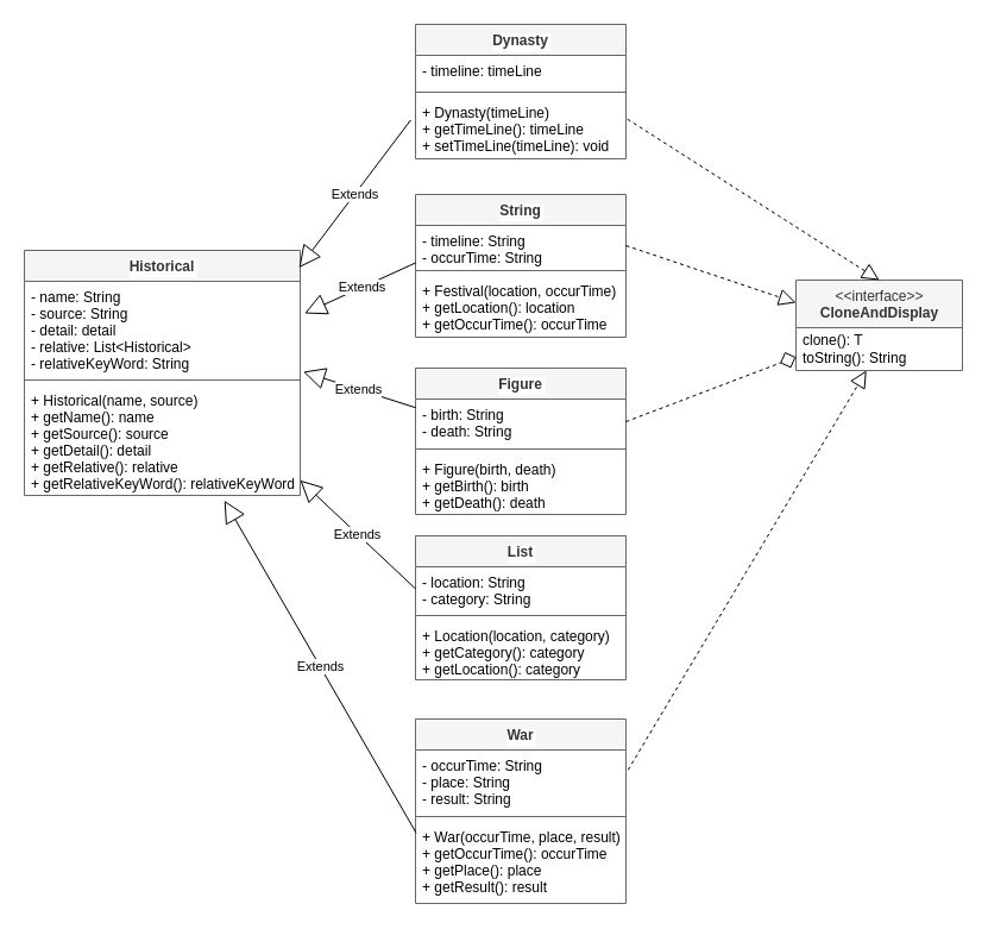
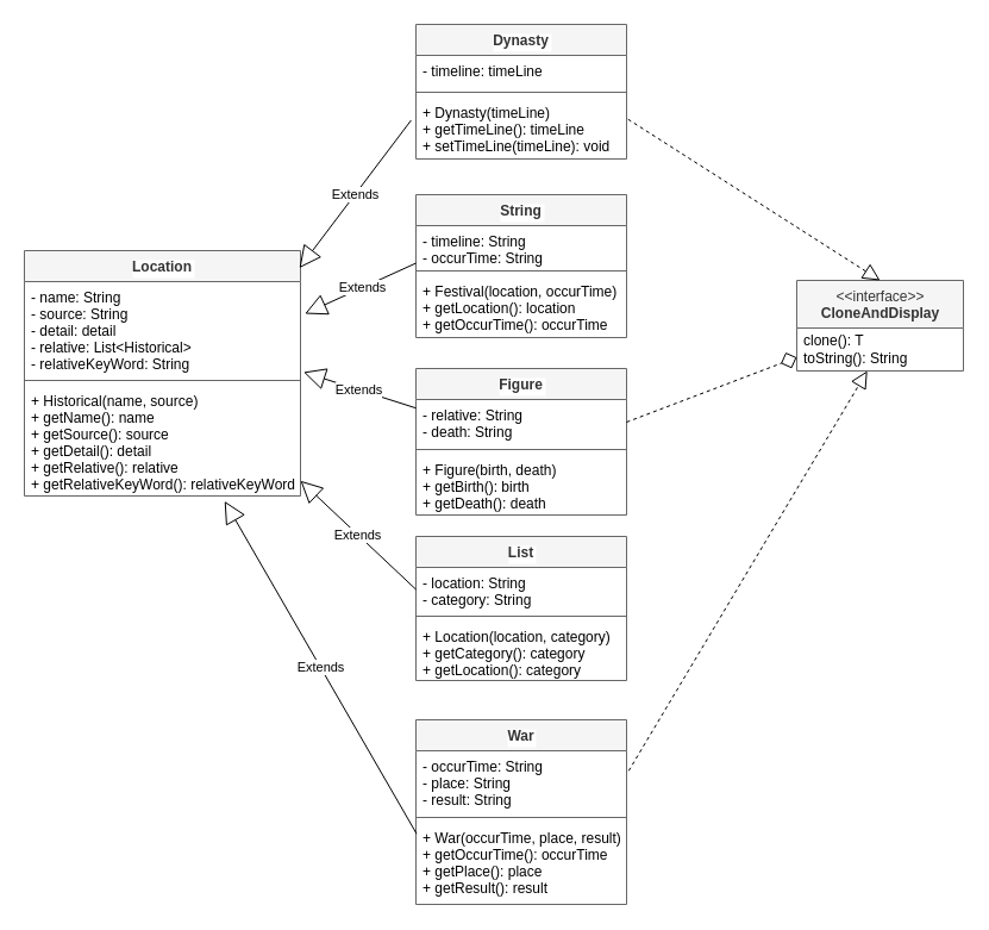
  <mxCell id="0" />
  <mxCell id="1" parent="0" />
  <mxCell id="2" value="Figure" style="swimlane;fontStyle=1;align=center;verticalAlign=top;childLayout=stackLayout;horizontal=1;startSize=26;horizontalStack=0;resizeParent=1;resizeParentMax=0;resizeLast=0;collapsible=1;marginBottom=0;strokeColor=#666666;labelBackgroundColor=#FFFFFF;fontColor=#333333;fillColor=#f5f5f5;rounded=0;" parent="1" vertex="1"><mxGeometry x="349" y="309" width="177" height="123" as="geometry" /></mxCell>
- <mxCell id="3" value="- birth: String&#10;- death: String" style="text;strokeColor=none;fillColor=none;align=left;verticalAlign=top;spacingLeft=4;spacingRight=4;overflow=hidden;rotatable=0;points=[[0,0.5],[1,0.5]];portConstraint=eastwest;fontColor=#000000;rounded=0;" parent="2" vertex="1"><mxGeometry y="26" width="177" height="38" as="geometry" /></mxCell>
+ <mxCell id="3" value="- relative: String&#10;- death: String" style="text;strokeColor=none;fillColor=none;align=left;verticalAlign=top;spacingLeft=4;spacingRight=4;overflow=hidden;rotatable=0;points=[[0,0.5],[1,0.5]];portConstraint=eastwest;fontColor=#000000;rounded=0;" parent="2" vertex="1"><mxGeometry y="26" width="177" height="38" as="geometry" /></mxCell>
  <mxCell id="4" value="" style="line;strokeWidth=1;fillColor=none;align=left;verticalAlign=middle;spacingTop=-1;spacingLeft=3;spacingRight=3;rotatable=0;labelPosition=right;points=[];portConstraint=eastwest;strokeColor=inherit;rounded=0;" parent="2" vertex="1"><mxGeometry y="64" width="177" height="8" as="geometry" /></mxCell>
  <mxCell id="5" value="+ Figure(birth, death)&#10;+ getBirth(): birth&#10;+ getDeath(): death&#10;&#10;" style="text;strokeColor=none;fillColor=none;align=left;verticalAlign=top;spacingLeft=4;spacingRight=4;overflow=hidden;rotatable=0;points=[[0,0.5],[1,0.5]];portConstraint=eastwest;fontColor=#000000;rounded=0;" parent="2" vertex="1"><mxGeometry y="72" width="177" height="51" as="geometry" /></mxCell>
- <mxCell id="6" value="Historical" style="swimlane;fontStyle=1;align=center;verticalAlign=top;childLayout=stackLayout;horizontal=1;startSize=26;horizontalStack=0;resizeParent=1;resizeParentMax=0;resizeLast=0;collapsible=1;marginBottom=0;strokeColor=#666666;labelBackgroundColor=#FFFFFF;fontColor=#333333;fillColor=#f5f5f5;rounded=0;" parent="1" vertex="1"><mxGeometry x="20" y="210" width="232" height="206" as="geometry" /></mxCell>
+ <mxCell id="6" value="Location" style="swimlane;fontStyle=1;align=center;verticalAlign=top;childLayout=stackLayout;horizontal=1;startSize=26;horizontalStack=0;resizeParent=1;resizeParentMax=0;resizeLast=0;collapsible=1;marginBottom=0;strokeColor=#666666;labelBackgroundColor=#FFFFFF;fontColor=#333333;fillColor=#f5f5f5;rounded=0;" parent="1" vertex="1"><mxGeometry x="20" y="210" width="232" height="206" as="geometry" /></mxCell>
  <mxCell id="7" value="- name: String&#10;- source: String&#10;- detail: detail&#10;- relative: List&lt;Historical&gt;&#10;- relativeKeyWord: String" style="text;strokeColor=none;fillColor=none;align=left;verticalAlign=top;spacingLeft=4;spacingRight=4;overflow=hidden;rotatable=0;points=[[0,0.5],[1,0.5]];portConstraint=eastwest;fontColor=#000000;rounded=0;" parent="6" vertex="1"><mxGeometry y="26" width="232" height="79" as="geometry" /></mxCell>
  <mxCell id="8" value="" style="line;strokeWidth=1;fillColor=none;align=left;verticalAlign=middle;spacingTop=-1;spacingLeft=3;spacingRight=3;rotatable=0;labelPosition=right;points=[];portConstraint=eastwest;strokeColor=inherit;rounded=0;" parent="6" vertex="1"><mxGeometry y="105" width="232" height="8" as="geometry" /></mxCell>
  <mxCell id="9" value="+ Historical(name, source)&#10;+ getName(): name&#10;+ getSource(): source&#10;+ getDetail(): detail&#10;+ getRelative(): relative&#10;+ getRelativeKeyWord(): relativeKeyWord" style="text;strokeColor=none;fillColor=none;align=left;verticalAlign=top;spacingLeft=4;spacingRight=4;overflow=hidden;rotatable=0;points=[[0,0.5],[1,0.5]];portConstraint=eastwest;fontColor=#000000;rounded=0;" parent="6" vertex="1"><mxGeometry y="113" width="232" height="93" as="geometry" /></mxCell>
  <mxCell id="10" value="List" style="swimlane;fontStyle=1;align=center;verticalAlign=top;childLayout=stackLayout;horizontal=1;startSize=26;horizontalStack=0;resizeParent=1;resizeParentMax=0;resizeLast=0;collapsible=1;marginBottom=0;strokeColor=#666666;labelBackgroundColor=#FFFFFF;fontColor=#333333;fillColor=#f5f5f5;rounded=0;" parent="1" vertex="1"><mxGeometry x="349" y="450" width="177" height="121" as="geometry" /></mxCell>
  <mxCell id="11" value="- location: String&#10;- category: String" style="text;strokeColor=none;fillColor=none;align=left;verticalAlign=top;spacingLeft=4;spacingRight=4;overflow=hidden;rotatable=0;points=[[0,0.5],[1,0.5]];portConstraint=eastwest;fontColor=#000000;rounded=0;" parent="10" vertex="1"><mxGeometry y="26" width="177" height="37" as="geometry" /></mxCell>
  <mxCell id="12" value="" style="line;strokeWidth=1;fillColor=none;align=left;verticalAlign=middle;spacingTop=-1;spacingLeft=3;spacingRight=3;rotatable=0;labelPosition=right;points=[];portConstraint=eastwest;strokeColor=inherit;rounded=0;" parent="10" vertex="1"><mxGeometry y="63" width="177" height="8" as="geometry" /></mxCell>
  <mxCell id="13" value="+ Location(location, category)&#10;+ getCategory(): category&#10;+ getLocation(): category" style="text;strokeColor=none;fillColor=none;align=left;verticalAlign=top;spacingLeft=4;spacingRight=4;overflow=hidden;rotatable=0;points=[[0,0.5],[1,0.5]];portConstraint=eastwest;fontColor=#000000;rounded=0;" parent="10" vertex="1"><mxGeometry y="71" width="177" height="50" as="geometry" /></mxCell>
  <mxCell id="14" value="War" style="swimlane;fontStyle=1;align=center;verticalAlign=top;childLayout=stackLayout;horizontal=1;startSize=26;horizontalStack=0;resizeParent=1;resizeParentMax=0;resizeLast=0;collapsible=1;marginBottom=0;strokeColor=#666666;labelBackgroundColor=#FFFFFF;fontColor=#333333;fillColor=#f5f5f5;rounded=0;" parent="1" vertex="1"><mxGeometry x="349" y="604" width="177" height="155" as="geometry" /></mxCell>
  <mxCell id="15" value="- occurTime: String&#10;- place: String&#10;- result: String" style="text;strokeColor=none;fillColor=none;align=left;verticalAlign=top;spacingLeft=4;spacingRight=4;overflow=hidden;rotatable=0;points=[[0,0.5],[1,0.5]];portConstraint=eastwest;fontColor=#000000;rounded=0;" parent="14" vertex="1"><mxGeometry y="26" width="177" height="52" as="geometry" /></mxCell>
  <mxCell id="16" value="" style="line;strokeWidth=1;fillColor=none;align=left;verticalAlign=middle;spacingTop=-1;spacingLeft=3;spacingRight=3;rotatable=0;labelPosition=right;points=[];portConstraint=eastwest;strokeColor=inherit;rounded=0;" parent="14" vertex="1"><mxGeometry y="78" width="177" height="8" as="geometry" /></mxCell>
  <mxCell id="17" value="+ War(occurTime, place, result)&#10;+ getOccurTime(): occurTime&#10;+ getPlace(): place&#10;+ getResult(): result" style="text;strokeColor=none;fillColor=none;align=left;verticalAlign=top;spacingLeft=4;spacingRight=4;overflow=hidden;rotatable=0;points=[[0,0.5],[1,0.5]];portConstraint=eastwest;fontColor=#000000;rounded=0;" parent="14" vertex="1"><mxGeometry y="86" width="177" height="69" as="geometry" /></mxCell>
  <mxCell id="18" value="Dynasty" style="swimlane;fontStyle=1;align=center;verticalAlign=top;childLayout=stackLayout;horizontal=1;startSize=26;horizontalStack=0;resizeParent=1;resizeParentMax=0;resizeLast=0;collapsible=1;marginBottom=0;strokeColor=#666666;labelBackgroundColor=#FFFFFF;fontColor=#333333;fillColor=#f5f5f5;rounded=0;" parent="1" vertex="1"><mxGeometry x="349" y="20" width="177" height="113" as="geometry" /></mxCell>
  <mxCell id="19" value="- timeline: timeLine" style="text;strokeColor=none;fillColor=none;align=left;verticalAlign=top;spacingLeft=4;spacingRight=4;overflow=hidden;rotatable=0;points=[[0,0.5],[1,0.5]];portConstraint=eastwest;fontColor=#000000;rounded=0;" parent="18" vertex="1"><mxGeometry y="26" width="177" height="27" as="geometry" /></mxCell>
  <mxCell id="20" value="" style="line;strokeWidth=1;fillColor=none;align=left;verticalAlign=middle;spacingTop=-1;spacingLeft=3;spacingRight=3;rotatable=0;labelPosition=right;points=[];portConstraint=eastwest;strokeColor=inherit;rounded=0;" parent="18" vertex="1"><mxGeometry y="53" width="177" height="8" as="geometry" /></mxCell>
  <mxCell id="21" value="+ Dynasty(timeLine)&#10;+ getTimeLine(): timeLine &#10;+ setTimeLine(timeLine): void" style="text;strokeColor=none;fillColor=none;align=left;verticalAlign=top;spacingLeft=4;spacingRight=4;overflow=hidden;rotatable=0;points=[[0,0.5],[1,0.5]];portConstraint=eastwest;fontColor=#000000;rounded=0;" parent="18" vertex="1"><mxGeometry y="61" width="177" height="52" as="geometry" /></mxCell>
  <mxCell id="22" value="String" style="swimlane;fontStyle=1;align=center;verticalAlign=top;childLayout=stackLayout;horizontal=1;startSize=26;horizontalStack=0;resizeParent=1;resizeParentMax=0;resizeLast=0;collapsible=1;marginBottom=0;strokeColor=#666666;labelBackgroundColor=#FFFFFF;fontColor=#333333;fillColor=#f5f5f5;rounded=0;" parent="1" vertex="1"><mxGeometry x="349" y="163" width="177" height="120" as="geometry" /></mxCell>
  <mxCell id="23" value="- timeline: String&#10;- occurTime: String" style="text;strokeColor=none;fillColor=none;align=left;verticalAlign=top;spacingLeft=4;spacingRight=4;overflow=hidden;rotatable=0;points=[[0,0.5],[1,0.5]];portConstraint=eastwest;fontColor=#000000;rounded=0;" parent="22" vertex="1"><mxGeometry y="26" width="177" height="34" as="geometry" /></mxCell>
  <mxCell id="24" value="" style="line;strokeWidth=1;fillColor=none;align=left;verticalAlign=middle;spacingTop=-1;spacingLeft=3;spacingRight=3;rotatable=0;labelPosition=right;points=[];portConstraint=eastwest;strokeColor=inherit;rounded=0;" parent="22" vertex="1"><mxGeometry y="60" width="177" height="8" as="geometry" /></mxCell>
  <mxCell id="25" value="+ Festival(location, occurTime) &#10;+ getLocation(): location&#10;+ getOccurTime(): occurTime" style="text;strokeColor=none;fillColor=none;align=left;verticalAlign=top;spacingLeft=4;spacingRight=4;overflow=hidden;rotatable=0;points=[[0,0.5],[1,0.5]];portConstraint=eastwest;fontColor=#000000;rounded=0;" parent="22" vertex="1"><mxGeometry y="68" width="177" height="52" as="geometry" /></mxCell>
  <mxCell id="26" value="&amp;lt;&amp;lt;interface&amp;gt;&amp;gt;&lt;br&gt;&lt;b&gt;CloneAndDisplay&lt;/b&gt;" style="swimlane;fontStyle=0;align=center;verticalAlign=top;childLayout=stackLayout;horizontal=1;startSize=40;horizontalStack=0;resizeParent=1;resizeParentMax=0;resizeLast=0;collapsible=0;marginBottom=0;html=1;fillColor=#f5f5f5;strokeColor=#666666;fontColor=#333333;" parent="1" vertex="1"><mxGeometry x="669" y="235" width="140" height="76" as="geometry" /></mxCell>
  <mxCell id="27" value="&lt;font color=&quot;#000000&quot;&gt;clone(): T&lt;br&gt;toString(): String&lt;br&gt;&lt;/font&gt;" style="text;html=1;strokeColor=none;fillColor=none;align=left;verticalAlign=middle;spacingLeft=4;spacingRight=4;overflow=hidden;rotatable=0;points=[[0,0.5],[1,0.5]];portConstraint=eastwest;" parent="26" vertex="1"><mxGeometry y="40" width="140" height="36" as="geometry" /></mxCell>
  <mxCell id="28" value="Extends" style="endArrow=block;endSize=16;endFill=0;html=1;entryX=1.011;entryY=0.962;entryDx=0;entryDy=0;entryPerimeter=0;strokeColor=#000000;fontColor=#000000;labelBackgroundColor=#FFFFFF;" parent="1" source="2" target="7" edge="1"><mxGeometry width="160" relative="1" as="geometry"><mxPoint x="112" y="271" as="sourcePoint" /><mxPoint x="344" y="267" as="targetPoint" /></mxGeometry></mxCell>
  <mxCell id="29" value="Extends" style="endArrow=block;endSize=16;endFill=0;html=1;exitX=-0.023;exitY=0.375;exitDx=0;exitDy=0;entryX=0.996;entryY=0.071;entryDx=0;entryDy=0;entryPerimeter=0;exitPerimeter=0;strokeColor=#000000;fontColor=#000000;labelBackgroundColor=#FFFFFF;" parent="1" source="21" target="6" edge="1"><mxGeometry width="160" relative="1" as="geometry"><mxPoint x="98.5" y="220" as="sourcePoint" /><mxPoint x="328.584" y="182.5" as="targetPoint" /></mxGeometry></mxCell>
  <mxCell id="30" value="Extends" style="endArrow=block;endSize=16;endFill=0;html=1;exitX=0;exitY=0.927;exitDx=0;exitDy=0;exitPerimeter=0;strokeColor=#000000;fontColor=#000000;labelBackgroundColor=#FFFFFF;entryX=1.016;entryY=0.342;entryDx=0;entryDy=0;entryPerimeter=0;labelBorderColor=none;" parent="1" source="23" target="7" edge="1"><mxGeometry x="-0.048" width="160" relative="1" as="geometry"><mxPoint x="268.5" y="251" as="sourcePoint" /><mxPoint x="257" y="256" as="targetPoint" /><Array as="points" /><mxPoint as="offset" /></mxGeometry></mxCell>
  <mxCell id="31" value="Extends" style="endArrow=block;endSize=16;endFill=0;html=1;entryX=1;entryY=0.863;entryDx=0;entryDy=0;entryPerimeter=0;exitX=0;exitY=0.5;exitDx=0;exitDy=0;strokeColor=#000000;fontColor=#000000;labelBackgroundColor=#FFFFFF;" parent="1" source="11" target="9" edge="1"><mxGeometry width="160" relative="1" as="geometry"><mxPoint x="423.25" y="247" as="sourcePoint" /><mxPoint x="316" y="172" as="targetPoint" /></mxGeometry></mxCell>
  <mxCell id="32" value="Extends" style="endArrow=block;endSize=16;endFill=0;html=1;entryX=0.725;entryY=1.047;entryDx=0;entryDy=0;exitX=0.003;exitY=0.14;exitDx=0;exitDy=0;exitPerimeter=0;entryPerimeter=0;strokeColor=#000000;fontColor=#000000;labelBackgroundColor=#FFFFFF;" parent="1" source="17" target="9" edge="1"><mxGeometry width="160" relative="1" as="geometry"><mxPoint x="680.728" y="260.786" as="sourcePoint" /><mxPoint x="326" y="182" as="targetPoint" /></mxGeometry></mxCell>
  <mxCell id="33" value="" style="endArrow=diamond;dashed=1;endFill=0;endSize=12;html=1;exitX=1;exitY=0.5;exitDx=0;exitDy=0;strokeColor=#000000;fontColor=#000000;labelBackgroundColor=#FFFFFF;" parent="1" source="3" target="26" edge="1"><mxGeometry width="160" relative="1" as="geometry"><mxPoint x="306" y="443" as="sourcePoint" /><mxPoint x="466" y="443" as="targetPoint" /></mxGeometry></mxCell>
  <mxCell id="34" value="" style="endArrow=block;dashed=1;endFill=0;endSize=12;html=1;entryX=0.5;entryY=0;entryDx=0;entryDy=0;exitX=1.007;exitY=0.359;exitDx=0;exitDy=0;exitPerimeter=0;strokeColor=#000000;fontColor=#000000;labelBackgroundColor=#FFFFFF;" parent="1" source="21" target="26" edge="1"><mxGeometry width="160" relative="1" as="geometry"><mxPoint x="93.527" y="447.49" as="sourcePoint" /><mxPoint x="338" y="834" as="targetPoint" /></mxGeometry></mxCell>
- <mxCell id="35" value="" style="endArrow=block;dashed=1;endFill=0;endSize=12;html=1;entryX=0;entryY=0.25;entryDx=0;entryDy=0;exitX=1;exitY=0.5;exitDx=0;exitDy=0;strokeColor=#000000;fontColor=#000000;labelBackgroundColor=#FFFFFF;" parent="1" source="23" target="26" edge="1"><mxGeometry width="160" relative="1" as="geometry"><mxPoint x="276.804" y="563" as="sourcePoint" /><mxPoint x="364" y="836" as="targetPoint" /></mxGeometry></mxCell>
  <mxCell id="36" value="" style="endArrow=block;dashed=1;endFill=0;endSize=12;html=1;exitX=1.01;exitY=0.324;exitDx=0;exitDy=0;exitPerimeter=0;strokeColor=#000000;fontColor=#000000;labelBackgroundColor=#FFFFFF;" parent="1" source="15" target="27" edge="1"><mxGeometry width="160" relative="1" as="geometry"><mxPoint x="518.588" y="563" as="sourcePoint" /><mxPoint x="415.24" y="837.52" as="targetPoint" /></mxGeometry></mxCell>
